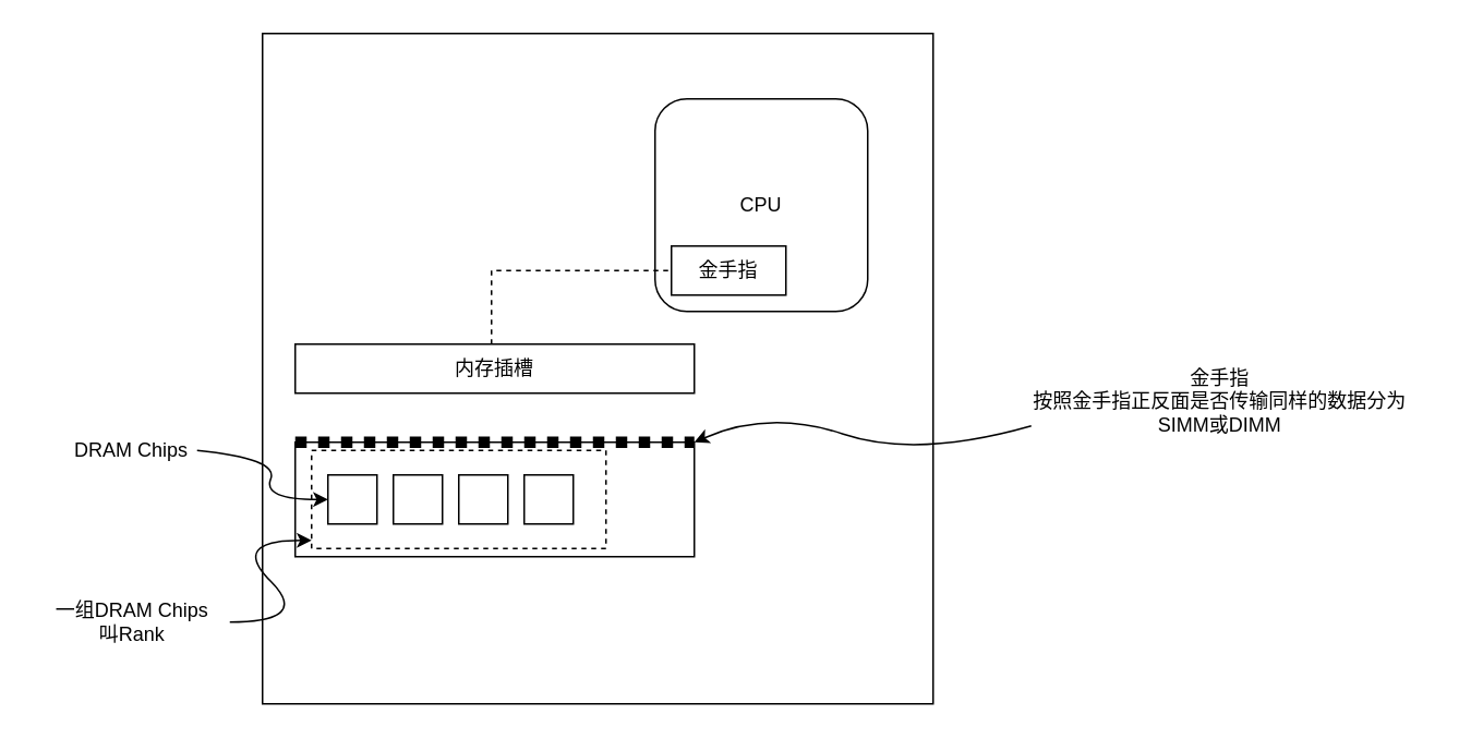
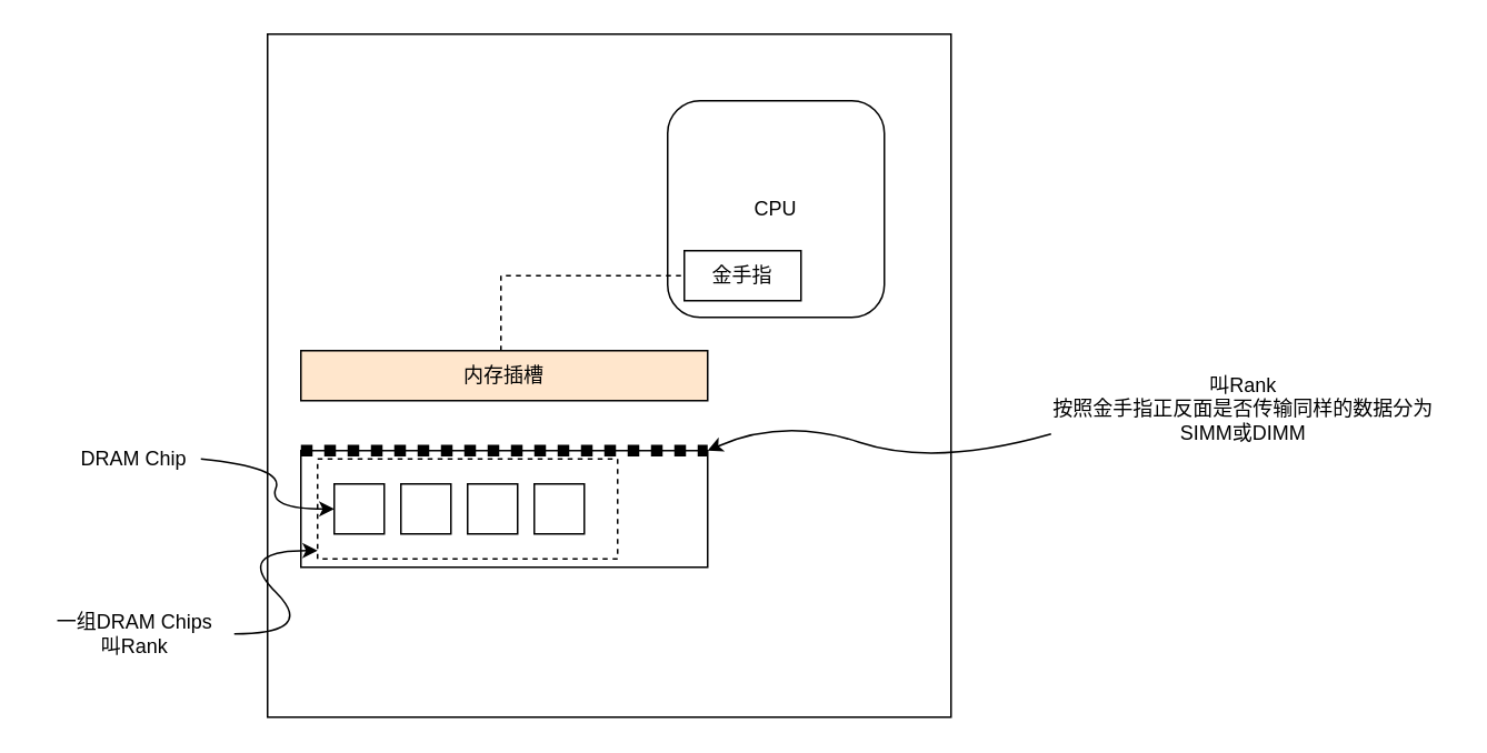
  <mxCell id="0" />
  <mxCell id="1" parent="0" />
  <mxCell id="2" value="" style="rounded=0;whiteSpace=wrap;html=1;" vertex="1" parent="1"><mxGeometry x="160" y="20" width="410" height="410" as="geometry" /></mxCell>
  <mxCell id="3" value="CPU" style="rounded=1;whiteSpace=wrap;html=1;" vertex="1" parent="1"><mxGeometry x="400" y="60" width="130" height="130" as="geometry" /></mxCell>
  <mxCell id="4" value="金手指" style="rounded=0;whiteSpace=wrap;html=1;" vertex="1" parent="1"><mxGeometry x="410" y="150" width="70" height="30" as="geometry" /></mxCell>
  <mxCell id="5" value="" style="endArrow=none;dashed=1;html=1;rounded=0;entryX=0;entryY=0.5;entryDx=0;entryDy=0;" edge="1" parent="1" target="4"><mxGeometry width="50" height="50" relative="1" as="geometry"><mxPoint x="300" y="210" as="sourcePoint" /><mxPoint x="350" y="160" as="targetPoint" /><Array as="points"><mxPoint x="300" y="165" /></Array></mxGeometry></mxCell>
- <mxCell id="6" value="内存插槽" style="rounded=0;whiteSpace=wrap;html=1;" vertex="1" parent="1"><mxGeometry x="180" y="210" width="244" height="30" as="geometry" /></mxCell>
+ <mxCell id="6" value="内存插槽" style="rounded=0;whiteSpace=wrap;html=1;fillColor=#ffe6cc;" vertex="1" parent="1"><mxGeometry x="180" y="210" width="244" height="30" as="geometry" /></mxCell>
  <mxCell id="7" value="" style="rounded=0;whiteSpace=wrap;html=1;" vertex="1" parent="1"><mxGeometry x="180" y="270" width="244" height="70" as="geometry" /></mxCell>
  <mxCell id="8" value="" style="rounded=0;whiteSpace=wrap;html=1;dashed=1;" vertex="1" parent="1"><mxGeometry x="190" y="275" width="180" height="60" as="geometry" /></mxCell>
  <mxCell id="9" value="" style="rounded=0;whiteSpace=wrap;html=1;" vertex="1" parent="1"><mxGeometry x="200" y="290" width="30" height="30" as="geometry" /></mxCell>
  <mxCell id="10" value="" style="rounded=0;whiteSpace=wrap;html=1;" vertex="1" parent="1"><mxGeometry x="240" y="290" width="30" height="30" as="geometry" /></mxCell>
  <mxCell id="11" value="" style="rounded=0;whiteSpace=wrap;html=1;" vertex="1" parent="1"><mxGeometry x="280" y="290" width="30" height="30" as="geometry" /></mxCell>
  <mxCell id="12" value="" style="rounded=0;whiteSpace=wrap;html=1;" vertex="1" parent="1"><mxGeometry x="320" y="290" width="30" height="30" as="geometry" /></mxCell>
- <mxCell id="13" value="DRAM Chips" style="text;html=1;strokeColor=none;fillColor=none;align=center;verticalAlign=middle;whiteSpace=wrap;rounded=0;" vertex="1" parent="1"><mxGeometry x="40" y="260" width="80" height="30" as="geometry" /></mxCell>
+ <mxCell id="13" value="DRAM Chip" style="text;html=1;strokeColor=none;fillColor=none;align=center;verticalAlign=middle;whiteSpace=wrap;rounded=0;" vertex="1" parent="1"><mxGeometry x="40" y="260" width="80" height="30" as="geometry" /></mxCell>
  <mxCell id="14" value="" style="curved=1;endArrow=classic;html=1;rounded=0;exitX=1;exitY=0.5;exitDx=0;exitDy=0;entryX=0;entryY=0.5;entryDx=0;entryDy=0;" edge="1" parent="1" source="13" target="9"><mxGeometry width="50" height="50" relative="1" as="geometry"><mxPoint x="120" y="280" as="sourcePoint" /><mxPoint x="170" y="230" as="targetPoint" /><Array as="points"><mxPoint x="170" y="280" /><mxPoint x="160" y="305" /></Array></mxGeometry></mxCell>
  <mxCell id="15" value="" style="curved=1;endArrow=classic;html=1;rounded=0;" edge="1" parent="1"><mxGeometry width="50" height="50" relative="1" as="geometry"><mxPoint x="140" y="380" as="sourcePoint" /><mxPoint x="190" y="330" as="targetPoint" /><Array as="points"><mxPoint x="190" y="380" /><mxPoint x="140" y="330" /></Array></mxGeometry></mxCell>
  <mxCell id="16" value="一组DRAM Chips&lt;br&gt;叫Rank" style="text;html=1;align=center;verticalAlign=middle;resizable=0;points=[];autosize=1;strokeColor=none;fillColor=none;" vertex="1" parent="1"><mxGeometry y="360" width="120" height="40" as="geometry" x="20" /></mxCell>
  <mxCell id="17" value="" style="endArrow=none;dashed=1;html=1;rounded=0;entryX=1;entryY=0;entryDx=0;entryDy=0;exitX=0;exitY=0;exitDx=0;exitDy=0;strokeWidth=7;jumpSize=4;dashPattern=1 1;" edge="1" parent="1" source="7" target="7"><mxGeometry width="50" height="50" relative="1" as="geometry"><mxPoint x="160" y="290" as="sourcePoint" /><mxPoint x="210" y="240" as="targetPoint" /></mxGeometry></mxCell>
  <mxCell id="18" value="" style="curved=1;endArrow=classic;html=1;rounded=0;strokeWidth=1;jumpSize=4;entryX=1;entryY=0;entryDx=0;entryDy=0;" edge="1" parent="1" target="7"><mxGeometry width="50" height="50" relative="1" as="geometry"><mxPoint x="630" y="260" as="sourcePoint" /><mxPoint x="700" y="250" as="targetPoint" /><Array as="points"><mxPoint x="560" y="280" /><mxPoint x="470" y="250" /></Array></mxGeometry></mxCell>
- <mxCell id="19" value="金手指&lt;br&gt;按照金手指正反面是否传输同样的数据分为&lt;br&gt;SIMM或DIMM" style="text;html=1;align=center;verticalAlign=middle;resizable=0;points=[];autosize=1;strokeColor=none;fillColor=none;" vertex="1" parent="1"><mxGeometry x="620" y="215" width="250" height="60" as="geometry" /></mxCell>
+ <mxCell id="19" value="叫Rank&lt;br&gt;按照金手指正反面是否传输同样的数据分为&lt;br&gt;SIMM或DIMM" style="text;html=1;align=center;verticalAlign=middle;resizable=0;points=[];autosize=1;strokeColor=none;fillColor=none;" vertex="1" parent="1"><mxGeometry x="620" y="215" width="250" height="60" as="geometry" /></mxCell>
